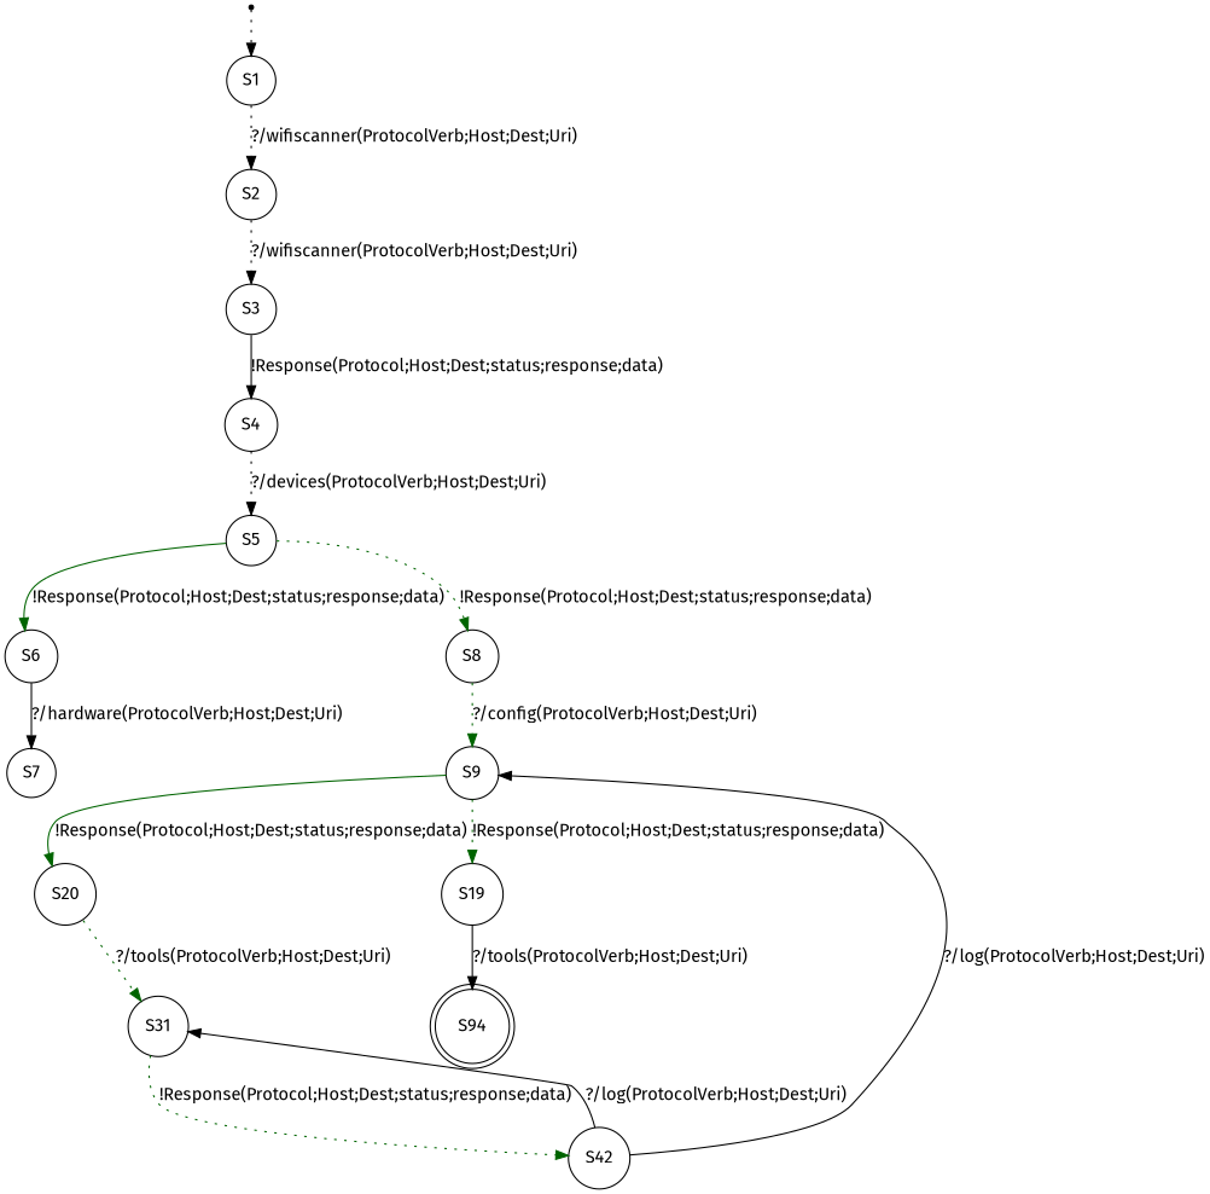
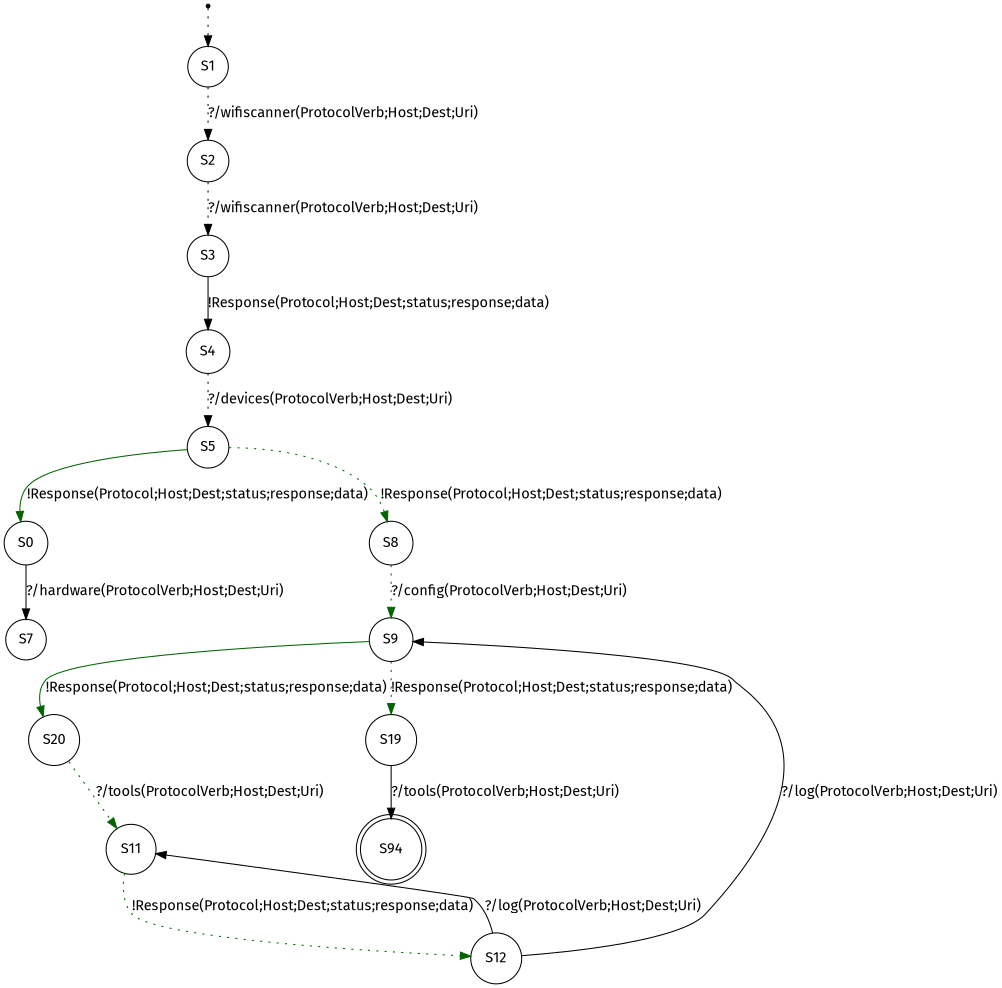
  digraph {
    fontname="Fira Sans"
    node [fontname="Fira Sans" shape=circle]
    edge [color=black fontname="Fira Sans" style=dotted]
    S00 [shape=point]
    n2 [label=S1]
    n3 [label=S2]
    n4 [label=S3]
    n5 [label=S4]
    n6 [label=S5]
-   n7 [label=S6]
+   n7 [label=S0]
    n8 [label=S8]
    n9 [label=S7]
    n10 [label=S9]
    n11 [label=S20]
    n12 [label=S19]
-   n13 [label=S31]
+   n13 [label=S11]
    n14 [label=S94 shape=doublecircle]
-   n15 [label=S42]
+   n15 [label=S12]
    S00 -> n2
    n2 -> n3 [label="?/wifiscanner(ProtocolVerb;Host;Dest;Uri)"]
    n3 -> n4 [label="?/wifiscanner(ProtocolVerb;Host;Dest;Uri)"]
    n4 -> n5 [label="!Response(Protocol;Host;Dest;status;response;data)" style=solid]
    n5 -> n6 [label="?/devices(ProtocolVerb;Host;Dest;Uri)"]
    n6 -> n7 [color=darkgreen label="!Response(Protocol;Host;Dest;status;response;data)" style=solid]
    n6 -> n8 [color=darkgreen label="!Response(Protocol;Host;Dest;status;response;data)"]
    n7 -> n9 [label="?/hardware(ProtocolVerb;Host;Dest;Uri)" style=solid]
    n8 -> n10 [color=darkgreen label="?/config(ProtocolVerb;Host;Dest;Uri)"]
    n10 -> n11 [color=darkgreen label="!Response(Protocol;Host;Dest;status;response;data)" style=solid]
    n10 -> n12 [color=darkgreen label="!Response(Protocol;Host;Dest;status;response;data)"]
    n11 -> n13 [color=darkgreen label="?/tools(ProtocolVerb;Host;Dest;Uri)"]
    n12 -> n14 [label="?/tools(ProtocolVerb;Host;Dest;Uri)" style=solid]
    n13 -> n15 [color=darkgreen label="!Response(Protocol;Host;Dest;status;response;data)"]
    n15 -> n10 [label="?/log(ProtocolVerb;Host;Dest;Uri)" style=solid]
    n15 -> n13 [label="?/log(ProtocolVerb;Host;Dest;Uri)" style=solid]
  }
